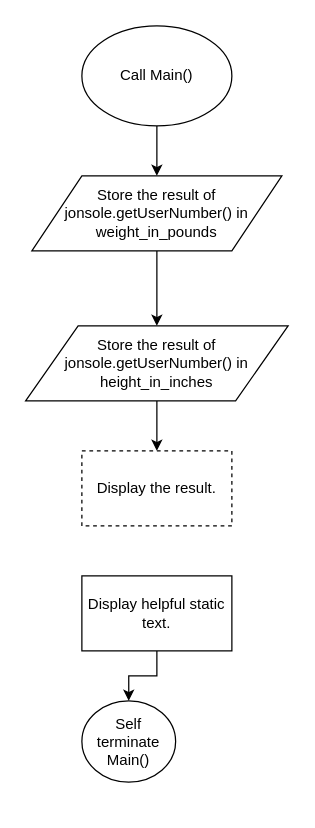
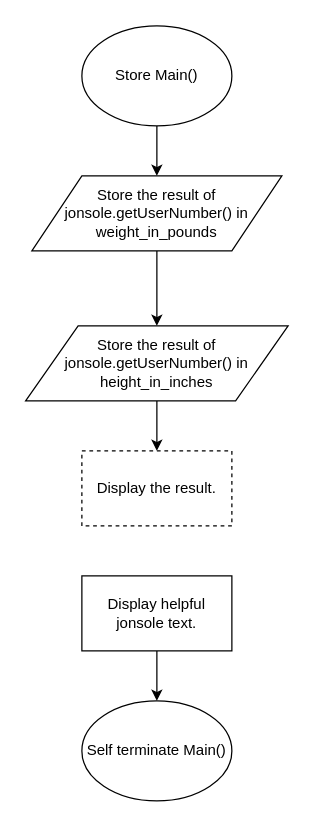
  <mxCell id="0" />
  <mxCell id="1" parent="0" />
  <mxCell id="2" value="" style="edgeStyle=orthogonalEdgeStyle;rounded=0;orthogonalLoop=1;jettySize=auto;html=1;" edge="1" parent="1" source="3" target="5"><mxGeometry relative="1" as="geometry" /></mxCell>
- <mxCell id="3" value="Call Main()" style="ellipse;whiteSpace=wrap;html=1;" vertex="1" parent="1"><mxGeometry x="65" y="20" width="120" height="80" as="geometry" /></mxCell>
+ <mxCell id="3" value="Store Main()" style="ellipse;whiteSpace=wrap;html=1;" vertex="1" parent="1"><mxGeometry x="65" y="20" width="120" height="80" as="geometry" /></mxCell>
  <mxCell id="4" value="" style="edgeStyle=orthogonalEdgeStyle;rounded=0;orthogonalLoop=1;jettySize=auto;html=1;" edge="1" parent="1" source="5" target="7"><mxGeometry relative="1" as="geometry" /></mxCell>
  <mxCell id="5" value="Store the result of jonsole.getUserNumber() in weight_in_pounds" style="shape=parallelogram;perimeter=parallelogramPerimeter;whiteSpace=wrap;html=1;" vertex="1" parent="1"><mxGeometry x="25" y="140" width="200" height="60" as="geometry" /></mxCell>
  <mxCell id="6" value="" style="edgeStyle=orthogonalEdgeStyle;rounded=0;orthogonalLoop=1;jettySize=auto;html=1;" edge="1" parent="1" source="7" target="8"><mxGeometry relative="1" as="geometry" /></mxCell>
  <mxCell id="7" value="Store the result of jonsole.getUserNumber() in height_in_inches" style="shape=parallelogram;perimeter=parallelogramPerimeter;whiteSpace=wrap;html=1;" vertex="1" parent="1"><mxGeometry x="20" y="260" width="210" height="60" as="geometry" /></mxCell>
  <mxCell id="8" value="Display the result." style="rounded=0;whiteSpace=wrap;html=1;dashed=1;" vertex="1" parent="1"><mxGeometry x="65" y="360" width="120" height="60" as="geometry" /></mxCell>
  <mxCell id="9" value="" style="edgeStyle=orthogonalEdgeStyle;rounded=0;orthogonalLoop=1;jettySize=auto;html=1;" edge="1" parent="1" source="10" target="11"><mxGeometry relative="1" as="geometry" /></mxCell>
- <mxCell id="10" value="Display helpful static text." style="rounded=0;whiteSpace=wrap;html=1;" vertex="1" parent="1"><mxGeometry x="65" y="460" width="120" height="60" as="geometry" /></mxCell>
- <mxCell id="11" value="Self terminate Main()" style="ellipse;whiteSpace=wrap;html=1;" vertex="1" parent="1"><mxGeometry x="65" y="560" width="75" height="65" as="geometry" /></mxCell>
+ <mxCell id="10" value="Display helpful jonsole text." style="rounded=0;whiteSpace=wrap;html=1;" vertex="1" parent="1"><mxGeometry x="65" y="460" width="120" height="60" as="geometry" /></mxCell>
+ <mxCell id="11" value="Self terminate Main()" style="ellipse;whiteSpace=wrap;html=1;" vertex="1" parent="1"><mxGeometry x="65" y="560" width="120" height="80" as="geometry" /></mxCell>
